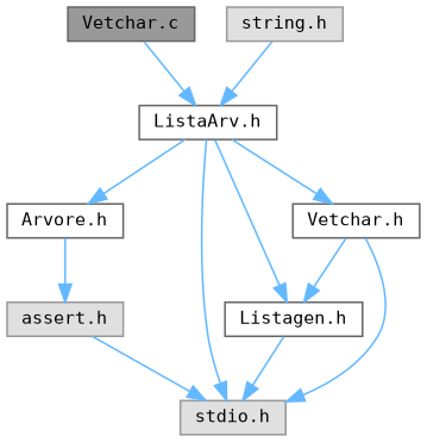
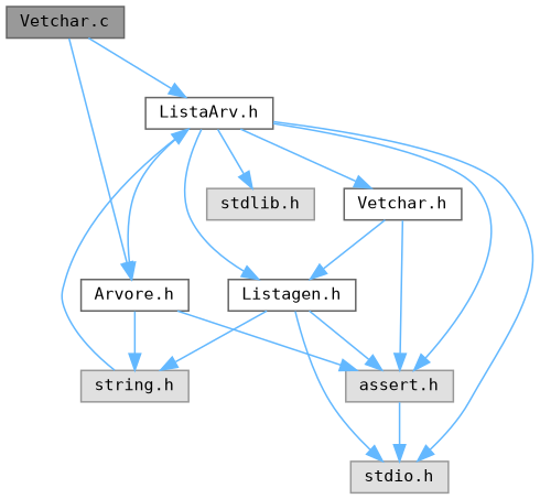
  digraph {
    fontname="DejaVu Sans Mono"
    node [color=grey40 fillcolor=white fontname="DejaVu Sans Mono" fontsize=10 shape=box style=filled]
    edge [color=steelblue1 fontname="DejaVu Sans Mono" fontsize=10 labelfontname=Helvetica labelfontsize=10 style=solid]
    n1 [color=gray40 fillcolor=grey60 fontcolor=black height=0.2 label="Vetchar.c" width=0.4]
    n2 [height=0.2 label="ListaArv.h" width=0.4]
    n3 [height=0.2 label="Arvore.h" width=0.4]
    n4 [color=grey60 fillcolor="#E0E0E0" height=0.2 label="assert.h" width=0.4]
    n5 [color=grey60 fillcolor="#E0E0E0" height=0.2 label="stdio.h" width=0.4]
+   n6 [color=grey60 fillcolor="#E0E0E0" height=0.2 label="stdlib.h" width=0.4]
    n7 [height=0.2 label="Listagen.h" width=0.4]
    n8 [height=0.2 label="Vetchar.h" width=0.4]
    n9 [color=grey60 fillcolor="#E0E0E0" height=0.2 label="string.h" width=0.4]
    n1 -> n2
+   n1 -> n3
    n2 -> n3
+   n2 -> n4
    n2 -> n5
+   n2 -> n6
    n2 -> n7
    n2 -> n8
    n3 -> n4
+   n3 -> n9
    n4 -> n5
+   n7 -> n4
    n7 -> n5
-   n8 -> n5
+   n7 -> n9
+   n8 -> n4
    n8 -> n7
    n9 -> n2
  }
